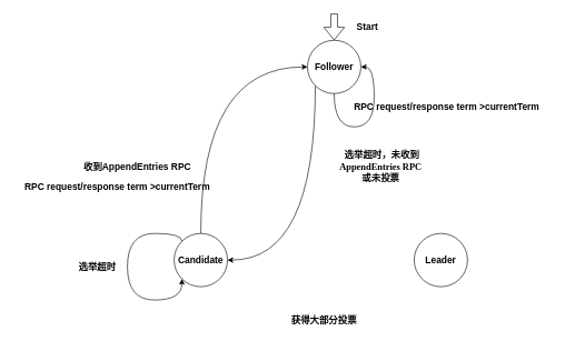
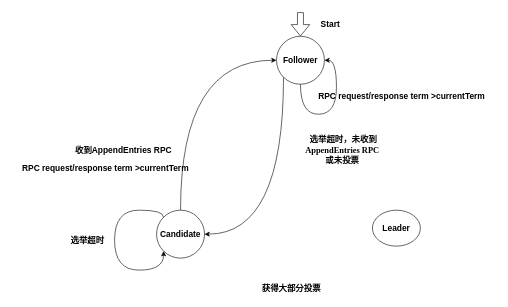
  <mxCell id="0" />
  <mxCell id="1" parent="0" />
  <mxCell id="2" style="edgeStyle=orthogonalEdgeStyle;curved=1;rounded=0;orthogonalLoop=1;jettySize=auto;html=1;entryX=1;entryY=0.5;entryDx=0;entryDy=0;fontSize=14;exitX=0;exitY=1;exitDx=0;exitDy=0;fontStyle=1" edge="1" parent="1" source="4" target="6"><mxGeometry relative="1" as="geometry"><Array as="points"><mxPoint x="472" y="390" /></Array></mxGeometry></mxCell>
  <mxCell id="3" style="edgeStyle=orthogonalEdgeStyle;curved=1;rounded=0;orthogonalLoop=1;jettySize=auto;html=1;fontSize=14;fontStyle=1" edge="1" parent="1" source="4" target="4"><mxGeometry relative="1" as="geometry"><mxPoint x="530" y="200" as="targetPoint" /><Array as="points"><mxPoint x="500" y="190" /><mxPoint x="560" y="190" /><mxPoint x="560" y="100" /></Array></mxGeometry></mxCell>
  <mxCell id="4" value="Follower" style="ellipse;whiteSpace=wrap;html=1;aspect=fixed;fontStyle=1;fontSize=14;" vertex="1" parent="1"><mxGeometry x="460" y="60" width="80" height="80" as="geometry" /></mxCell>
  <mxCell id="5" style="edgeStyle=orthogonalEdgeStyle;curved=1;rounded=0;orthogonalLoop=1;jettySize=auto;html=1;fontSize=14;entryX=0;entryY=0.5;entryDx=0;entryDy=0;fontStyle=1" edge="1" parent="1" source="6" target="4"><mxGeometry relative="1" as="geometry"><mxPoint x="300" y="110" as="targetPoint" /><Array as="points"><mxPoint x="300" y="100" /></Array></mxGeometry></mxCell>
  <mxCell id="6" value="Candidate" style="ellipse;whiteSpace=wrap;html=1;aspect=fixed;fontStyle=1;fontSize=14;" vertex="1" parent="1"><mxGeometry x="260" y="350" width="80" height="80" as="geometry" /></mxCell>
- <mxCell id="7" value="Leader" style="ellipse;whiteSpace=wrap;html=1;aspect=fixed;fontStyle=1;fontSize=14;" vertex="1" parent="1"><mxGeometry x="620" y="350" width="80" height="80" as="geometry" /></mxCell>
+ <mxCell id="7" value="Leader" style="ellipse;whiteSpace=wrap;html=1;aspect=fixed;fontStyle=1;fontSize=14;" vertex="1" parent="1"><mxGeometry x="620" y="350" width="80" height="60" as="geometry" /></mxCell>
  <mxCell id="8" value="" style="shape=flexArrow;endArrow=classic;html=1;fontSize=14;entryX=0.5;entryY=0;entryDx=0;entryDy=0;fontStyle=1" edge="1" parent="1" target="4"><mxGeometry width="50" height="50" relative="1" as="geometry"><mxPoint x="500" y="20" as="sourcePoint" /><mxPoint x="510" y="20" as="targetPoint" /><Array as="points" /></mxGeometry></mxCell>
  <mxCell id="9" value="Start" style="text;html=1;strokeColor=none;fillColor=none;align=center;verticalAlign=middle;whiteSpace=wrap;rounded=0;fontSize=14;fontStyle=1" vertex="1" parent="1"><mxGeometry x="530" y="30" width="40" height="20" as="geometry" /></mxCell>
  <mxCell id="10" value="&lt;span style=&quot;font-family: timesnewromanpsmt; font-size: 14px;&quot;&gt;&amp;nbsp;选举超时，未收到AppendEntries RPC&lt;br style=&quot;font-size: 14px;&quot;&gt;或未投票&lt;/span&gt;" style="text;html=1;strokeColor=none;fillColor=none;align=center;verticalAlign=middle;whiteSpace=wrap;rounded=0;fontSize=14;fontStyle=1" vertex="1" parent="1"><mxGeometry x="470" y="240" width="200" height="20" as="geometry" /></mxCell>
  <mxCell id="11" value="获得大部分投票" style="text;html=1;strokeColor=none;fillColor=none;align=center;verticalAlign=middle;whiteSpace=wrap;rounded=0;fontSize=14;fontStyle=1" vertex="1" parent="1"><mxGeometry x="430" y="470" width="110" height="20" as="geometry" /></mxCell>
  <mxCell id="12" value="收到AppendEntries RPC" style="text;html=1;strokeColor=none;fillColor=none;align=center;verticalAlign=middle;whiteSpace=wrap;rounded=0;fontSize=14;fontStyle=1" vertex="1" parent="1"><mxGeometry x="120" y="240" width="170" height="20" as="geometry" /></mxCell>
  <mxCell id="13" style="edgeStyle=orthogonalEdgeStyle;curved=1;rounded=0;orthogonalLoop=1;jettySize=auto;html=1;exitX=0;exitY=0;exitDx=0;exitDy=0;entryX=0;entryY=1;entryDx=0;entryDy=0;fontSize=14;fontStyle=1" edge="1" parent="1" source="6" target="6"><mxGeometry relative="1" as="geometry"><Array as="points"><mxPoint x="272" y="350" /><mxPoint x="190" y="350" /><mxPoint x="190" y="450" /><mxPoint x="272" y="450" /></Array></mxGeometry></mxCell>
  <mxCell id="14" value="选举超时" style="text;html=1;strokeColor=none;fillColor=none;align=center;verticalAlign=middle;whiteSpace=wrap;rounded=0;fontSize=14;fontStyle=1" vertex="1" parent="1"><mxGeometry x="110" y="390" width="70" height="20" as="geometry" /></mxCell>
  <mxCell id="15" value="RPC request/response term &amp;gt;currentTerm" style="text;html=1;strokeColor=none;fillColor=none;align=center;verticalAlign=middle;whiteSpace=wrap;rounded=0;fontSize=14;fontStyle=1" vertex="1" parent="1"><mxGeometry x="514" y="150" width="310" height="20" as="geometry" /></mxCell>
  <mxCell id="16" value="RPC request/response term &amp;gt;currentTerm" style="text;html=1;strokeColor=none;fillColor=none;align=center;verticalAlign=middle;whiteSpace=wrap;rounded=0;fontSize=14;fontStyle=1" vertex="1" parent="1"><mxGeometry x="20" y="270" width="310" height="20" as="geometry" /></mxCell>
